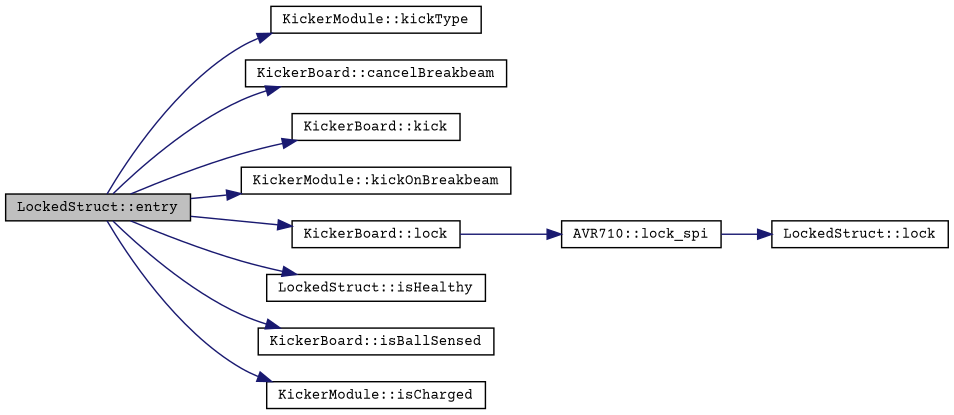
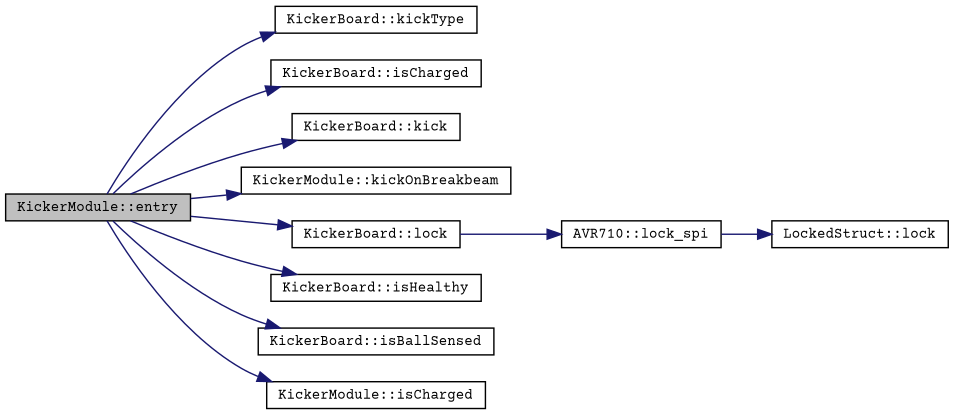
  digraph {
    fontname="Courier Prime"
    rankdir=LR
    node [color=black fillcolor=white fontname="Courier Prime" fontsize=10 shape=record style=filled]
    edge [color=midnightblue fontname="Courier Prime" fontsize=10 labelfontname=Helvetica labelfontsize=10 style=solid]
-   n1 [fillcolor=grey75 fontcolor=black height=0.2 label="LockedStruct::entry" width=0.4]
-   n2 [height=0.2 label="KickerModule::kickType" width=0.4]
-   n3 [height=0.2 label="KickerBoard::cancelBreakbeam" width=0.4]
+   n1 [fillcolor=grey75 fontcolor=black height=0.2 label="KickerModule::entry" width=0.4]
+   n2 [height=0.2 label="KickerBoard::kickType" width=0.4]
+   n3 [height=0.2 label="KickerBoard::isCharged" width=0.4]
    n4 [height=0.2 label="KickerBoard::kick" width=0.4]
    n5 [height=0.2 label="KickerModule::kickOnBreakbeam" width=0.4]
    n6 [height=0.2 label="KickerBoard::lock" width=0.4]
-   n7 [height=0.2 label="LockedStruct::isHealthy" width=0.4]
+   n7 [height=0.2 label="KickerBoard::isHealthy" width=0.4]
    n8 [height=0.2 label="KickerBoard::isBallSensed" width=0.4]
    n9 [height=0.2 label="KickerModule::isCharged" width=0.4]
    n10 [height=0.2 label="LockedStruct::lock" width=0.4]
    n11 [height=0.2 label="AVR710::lock_spi" width=0.4]
    n1 -> n2
    n1 -> n3
    n1 -> n4
    n1 -> n5
    n1 -> n6
    n1 -> n7
    n1 -> n8
    n1 -> n9
    n6 -> n11
    n11 -> n10
  }
